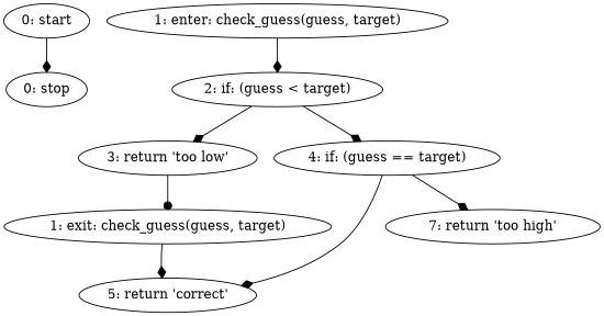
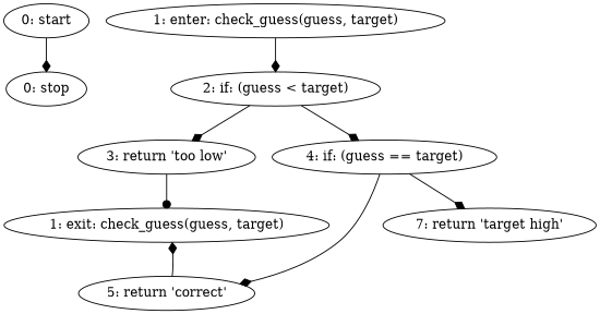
  strict digraph {
    edge [arrowhead=diamond]
    n1 [label="0: start"]
    n2 [label="0: stop"]
    n3 [label="1: enter: check_guess(guess, target)"]
    n4 [label="2: if: (guess < target)"]
    n5 [label="3: return 'too low'"]
    n6 [label="4: if: (guess == target)"]
    n7 [label="1: exit: check_guess(guess, target)"]
    n8 [label="5: return 'correct'"]
-   n9 [label="7: return 'too high'"]
+   n9 [label="7: return 'target high'"]
    n1 -> n2
    n3 -> n4
    n4 -> n5
    n4 -> n6
    n5 -> n7 [arrowhead=dot]
    n6 -> n8
    n6 -> n9
-   n7 -> n8
+   n8 -> n7
  }
